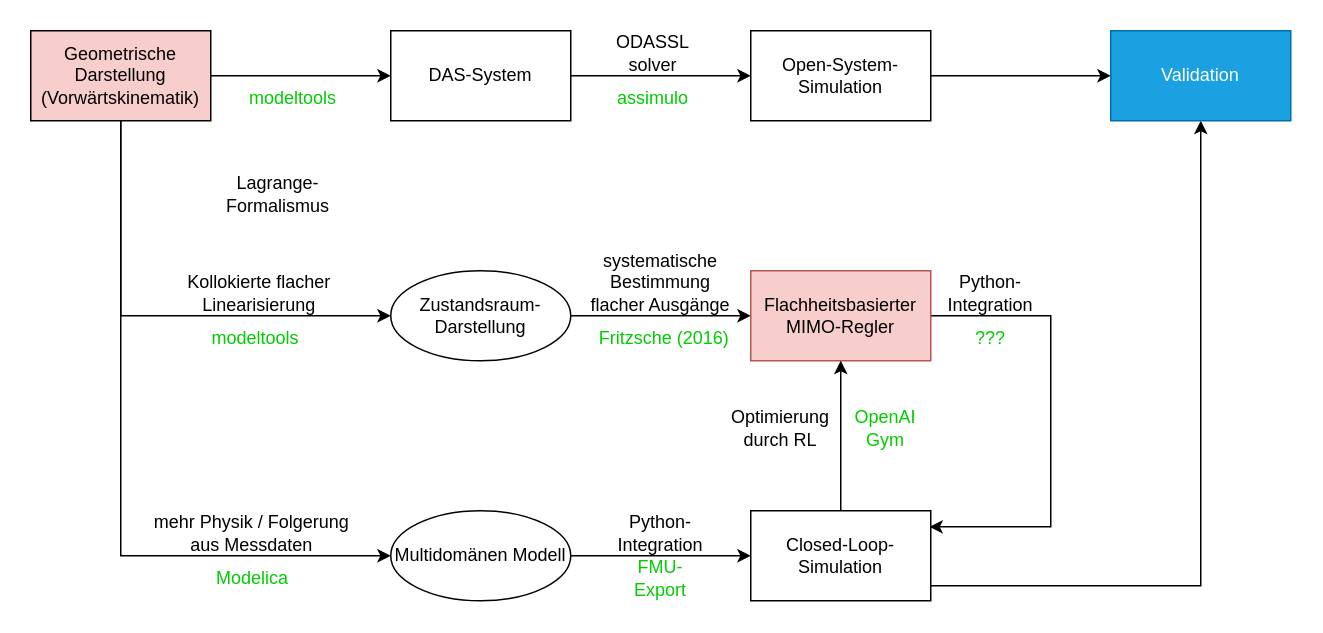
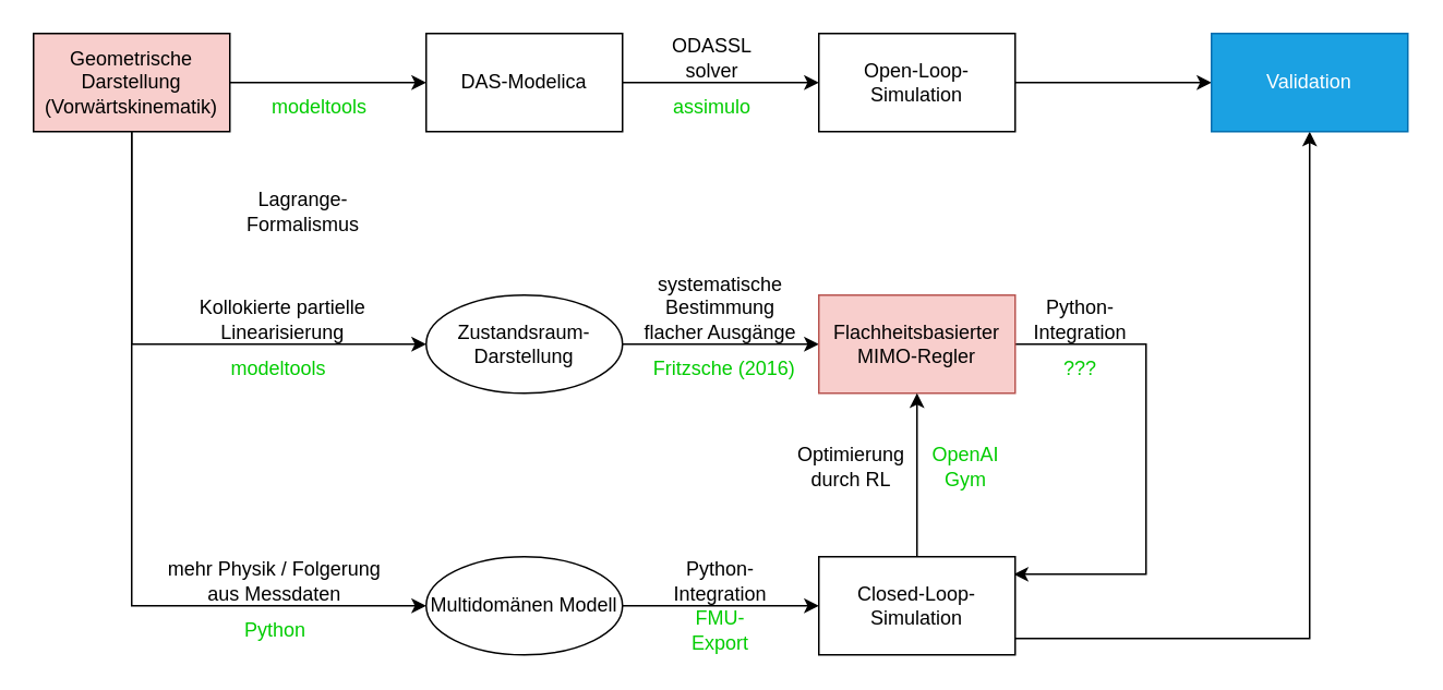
  <mxCell id="0" />
  <mxCell id="1" parent="0" />
  <mxCell id="2" style="edgeStyle=orthogonalEdgeStyle;rounded=0;orthogonalLoop=1;jettySize=auto;html=1;entryX=0;entryY=0.5;entryDx=0;entryDy=0;" edge="1" parent="1" source="5" target="7"><mxGeometry relative="1" as="geometry" /></mxCell>
  <mxCell id="3" style="edgeStyle=orthogonalEdgeStyle;rounded=0;orthogonalLoop=1;jettySize=auto;html=1;entryX=0;entryY=0.5;entryDx=0;entryDy=0;" edge="1" parent="1" source="5" target="18"><mxGeometry relative="1" as="geometry"><Array as="points"><mxPoint x="80" y="370" /></Array></mxGeometry></mxCell>
  <mxCell id="4" style="edgeStyle=orthogonalEdgeStyle;rounded=0;orthogonalLoop=1;jettySize=auto;html=1;entryX=0;entryY=0.5;entryDx=0;entryDy=0;" edge="1" parent="1" source="5" target="11"><mxGeometry relative="1" as="geometry"><Array as="points"><mxPoint x="80" y="210" /></Array></mxGeometry></mxCell>
  <mxCell id="5" value="Geometrische Darstellung (Vorwärtskinematik)" style="rounded=0;whiteSpace=wrap;html=1;fillColor=#f8cecc;" vertex="1" parent="1"><mxGeometry x="20" y="20" width="120" height="60" as="geometry" /></mxCell>
  <mxCell id="6" style="edgeStyle=orthogonalEdgeStyle;rounded=0;orthogonalLoop=1;jettySize=auto;html=1;entryX=0;entryY=0.5;entryDx=0;entryDy=0;" edge="1" parent="1" source="7" target="9"><mxGeometry relative="1" as="geometry" /></mxCell>
- <mxCell id="7" value="DAS-System" style="rounded=0;whiteSpace=wrap;html=1;" vertex="1" parent="1"><mxGeometry x="260" y="20" width="120" height="60" as="geometry" /></mxCell>
+ <mxCell id="7" value="DAS-Modelica" style="rounded=0;whiteSpace=wrap;html=1;" vertex="1" parent="1"><mxGeometry x="260" y="20" width="120" height="60" as="geometry" /></mxCell>
  <mxCell id="8" style="edgeStyle=orthogonalEdgeStyle;rounded=0;orthogonalLoop=1;jettySize=auto;html=1;entryX=0;entryY=0.5;entryDx=0;entryDy=0;" edge="1" parent="1" source="9" target="19"><mxGeometry relative="1" as="geometry" /></mxCell>
- <mxCell id="9" value="Open-System-Simulation" style="rounded=0;whiteSpace=wrap;html=1;" vertex="1" parent="1"><mxGeometry x="500" y="20" width="120" height="60" as="geometry" /></mxCell>
+ <mxCell id="9" value="Open-Loop-Simulation" style="rounded=0;whiteSpace=wrap;html=1;" vertex="1" parent="1"><mxGeometry x="500" y="20" width="120" height="60" as="geometry" /></mxCell>
  <mxCell id="10" style="edgeStyle=orthogonalEdgeStyle;rounded=0;orthogonalLoop=1;jettySize=auto;html=1;entryX=0;entryY=0.5;entryDx=0;entryDy=0;" edge="1" parent="1" source="11" target="13"><mxGeometry relative="1" as="geometry" /></mxCell>
  <mxCell id="11" value="Zustandsraum-Darstellung" style="ellipse;whiteSpace=wrap;html=1;" vertex="1" parent="1"><mxGeometry x="260" y="180" width="120" height="60" as="geometry" /></mxCell>
  <mxCell id="12" style="edgeStyle=orthogonalEdgeStyle;rounded=0;orthogonalLoop=1;jettySize=auto;html=1;entryX=0.992;entryY=0.179;entryDx=0;entryDy=0;entryPerimeter=0;" edge="1" parent="1" source="13" target="16"><mxGeometry relative="1" as="geometry"><Array as="points"><mxPoint x="700" y="210" /><mxPoint x="700" y="350" /><mxPoint x="620" y="350" /></Array></mxGeometry></mxCell>
  <mxCell id="13" value="Flachheitsbasierter MIMO-Regler" style="rounded=0;whiteSpace=wrap;html=1;fillColor=#f8cecc;strokeColor=#b85450;" vertex="1" parent="1"><mxGeometry x="500" y="180" width="120" height="60" as="geometry" /></mxCell>
  <mxCell id="14" style="edgeStyle=orthogonalEdgeStyle;rounded=0;orthogonalLoop=1;jettySize=auto;html=1;entryX=0.5;entryY=1;entryDx=0;entryDy=0;" edge="1" parent="1" source="16" target="13"><mxGeometry relative="1" as="geometry" /></mxCell>
  <mxCell id="15" style="edgeStyle=orthogonalEdgeStyle;rounded=0;orthogonalLoop=1;jettySize=auto;html=1;" edge="1" parent="1" source="16" target="19"><mxGeometry relative="1" as="geometry"><Array as="points"><mxPoint x="800" y="390" /></Array></mxGeometry></mxCell>
  <mxCell id="16" value="Closed-Loop-Simulation" style="rounded=0;whiteSpace=wrap;html=1;" vertex="1" parent="1"><mxGeometry x="500" y="340" width="120" height="60" as="geometry" /></mxCell>
  <mxCell id="17" style="edgeStyle=orthogonalEdgeStyle;rounded=0;orthogonalLoop=1;jettySize=auto;html=1;entryX=0;entryY=0.5;entryDx=0;entryDy=0;" edge="1" parent="1" source="18" target="16"><mxGeometry relative="1" as="geometry" /></mxCell>
  <mxCell id="18" value="Multidomänen Modell" style="ellipse;whiteSpace=wrap;html=1;" vertex="1" parent="1"><mxGeometry x="260" y="340" width="120" height="60" as="geometry" /></mxCell>
  <mxCell id="19" value="Validation" style="rounded=0;whiteSpace=wrap;html=1;fillColor=#1ba1e2;fontColor=#ffffff;strokeColor=#006EAF;" vertex="1" parent="1"><mxGeometry x="740" y="20" width="120" height="60" as="geometry" /></mxCell>
  <mxCell id="20" value="&lt;font color=&quot;#00cc00&quot;&gt;modeltools&lt;/font&gt;" style="text;html=1;strokeColor=none;fillColor=none;align=center;verticalAlign=middle;whiteSpace=wrap;rounded=0;" vertex="1" parent="1"><mxGeometry x="165" y="50" width="60" height="30" as="geometry" /></mxCell>
  <mxCell id="21" value="&lt;span style=&quot;background-color: rgb(255 , 255 , 255)&quot;&gt;&lt;font style=&quot;font-size: 12px&quot;&gt;Lagrange-Formalismus&lt;/font&gt;&lt;/span&gt;" style="text;html=1;strokeColor=none;fillColor=none;align=center;verticalAlign=middle;whiteSpace=wrap;rounded=0;" vertex="1" parent="1"><mxGeometry x="140" y="114" width="90" height="30" as="geometry" /></mxCell>
  <mxCell id="22" value="ODASSL solver" style="text;html=1;strokeColor=none;fillColor=none;align=center;verticalAlign=middle;whiteSpace=wrap;rounded=0;" vertex="1" parent="1"><mxGeometry x="405" y="20" width="60" height="30" as="geometry" /></mxCell>
  <mxCell id="23" value="&lt;font color=&quot;#00cc00&quot;&gt;assimulo&lt;/font&gt;" style="text;html=1;strokeColor=none;fillColor=none;align=center;verticalAlign=middle;whiteSpace=wrap;rounded=0;" vertex="1" parent="1"><mxGeometry x="405" y="50" width="60" height="30" as="geometry" /></mxCell>
  <mxCell id="24" value="mehr Physik / Folgerung aus Messdaten" style="text;html=1;strokeColor=none;fillColor=none;align=center;verticalAlign=middle;whiteSpace=wrap;rounded=0;" vertex="1" parent="1"><mxGeometry x="95" y="340" width="145" height="30" as="geometry" /></mxCell>
- <mxCell id="25" value="&lt;font color=&quot;#00cc00&quot;&gt;Modelica&lt;/font&gt;" style="text;html=1;strokeColor=none;fillColor=none;align=center;verticalAlign=middle;whiteSpace=wrap;rounded=0;fontSize=12;" vertex="1" parent="1"><mxGeometry x="138" y="370" width="60" height="30" as="geometry" /></mxCell>
+ <mxCell id="25" value="&lt;font color=&quot;#00cc00&quot;&gt;Python&lt;/font&gt;" style="text;html=1;strokeColor=none;fillColor=none;align=center;verticalAlign=middle;whiteSpace=wrap;rounded=0;fontSize=12;" vertex="1" parent="1"><mxGeometry x="138" y="370" width="60" height="30" as="geometry" /></mxCell>
  <mxCell id="26" value="Python-Integration" style="text;html=1;strokeColor=none;fillColor=none;align=center;verticalAlign=middle;whiteSpace=wrap;rounded=0;fontSize=12;" vertex="1" parent="1"><mxGeometry x="410" y="340" width="60" height="30" as="geometry" /></mxCell>
  <mxCell id="27" value="&lt;font color=&quot;#00cc00&quot;&gt;FMU-Export&lt;/font&gt;" style="text;html=1;strokeColor=none;fillColor=none;align=center;verticalAlign=middle;whiteSpace=wrap;rounded=0;fontSize=12;" vertex="1" parent="1"><mxGeometry x="410" y="370" width="60" height="30" as="geometry" /></mxCell>
- <mxCell id="28" value="Kollokierte flacher Linearisierung" style="text;html=1;strokeColor=none;fillColor=none;align=center;verticalAlign=middle;whiteSpace=wrap;rounded=0;fontSize=12;" vertex="1" parent="1"><mxGeometry x="120" y="180" width="105" height="30" as="geometry" /></mxCell>
+ <mxCell id="28" value="Kollokierte partielle Linearisierung" style="text;html=1;strokeColor=none;fillColor=none;align=center;verticalAlign=middle;whiteSpace=wrap;rounded=0;fontSize=12;" vertex="1" parent="1"><mxGeometry x="120" y="180" width="105" height="30" as="geometry" /></mxCell>
  <mxCell id="29" value="&lt;font color=&quot;#00cc00&quot;&gt;modeltools&lt;/font&gt;" style="text;html=1;strokeColor=none;fillColor=none;align=center;verticalAlign=middle;whiteSpace=wrap;rounded=0;fontSize=12;" vertex="1" parent="1"><mxGeometry x="140" y="210" width="60" height="30" as="geometry" /></mxCell>
  <mxCell id="30" value="systematische Bestimmung flacher Ausgänge" style="text;html=1;strokeColor=none;fillColor=none;align=center;verticalAlign=middle;whiteSpace=wrap;rounded=0;fontSize=12;" vertex="1" parent="1"><mxGeometry x="390" y="173" width="100" height="30" as="geometry" /></mxCell>
  <mxCell id="31" value="&lt;font color=&quot;#00cc00&quot;&gt;Fritzsche (2016)&lt;/font&gt;" style="text;html=1;strokeColor=none;fillColor=none;align=center;verticalAlign=middle;whiteSpace=wrap;rounded=0;fontSize=12;" vertex="1" parent="1"><mxGeometry x="395" y="210" width="95" height="30" as="geometry" /></mxCell>
  <mxCell id="32" value="Python-Integration" style="text;html=1;strokeColor=none;fillColor=none;align=center;verticalAlign=middle;whiteSpace=wrap;rounded=0;fontSize=12;" vertex="1" parent="1"><mxGeometry x="630" y="180" width="60" height="30" as="geometry" /></mxCell>
  <mxCell id="33" value="Optimierung durch RL" style="text;html=1;strokeColor=none;fillColor=none;align=center;verticalAlign=middle;whiteSpace=wrap;rounded=0;fontSize=12;" vertex="1" parent="1"><mxGeometry x="490" y="270" width="60" height="30" as="geometry" /></mxCell>
  <mxCell id="34" value="&lt;font color=&quot;#00cc00&quot;&gt;OpenAI Gym&lt;/font&gt;" style="text;html=1;strokeColor=none;fillColor=none;align=center;verticalAlign=middle;whiteSpace=wrap;rounded=0;fontSize=12;" vertex="1" parent="1"><mxGeometry x="560" y="270" width="60" height="30" as="geometry" /></mxCell>
  <mxCell id="35" value="&lt;font color=&quot;#00cc00&quot;&gt;???&lt;/font&gt;" style="text;html=1;strokeColor=none;fillColor=none;align=center;verticalAlign=middle;whiteSpace=wrap;rounded=0;fontSize=12;" vertex="1" parent="1"><mxGeometry x="630" y="210" width="60" height="30" as="geometry" /></mxCell>
